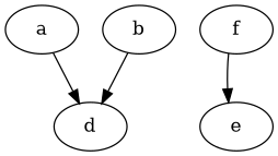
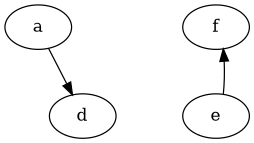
  digraph {
    node [Weight=2]
    edge [Weight=2]
    a
    d
-   b [Weight=1]
    f [Weight=1]
    e [Weight=4]
    a -> d
-   b -> d [Weight=4]
-   f -> e
+   e -> f
  }
